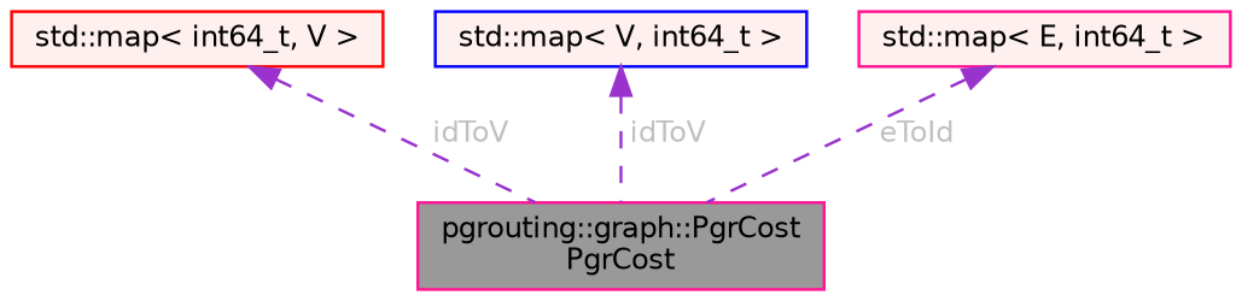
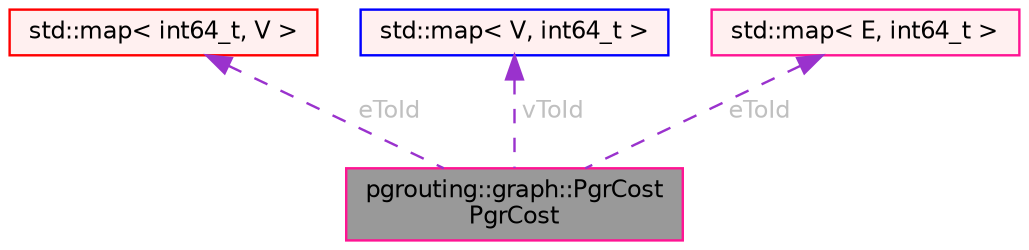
  digraph {
    node [color=deeppink fillcolor="#FFF0F0" fontname=Helvetica fontsize=10 shape=box style=filled]
    edge [color=darkorchid3 dir=back fontcolor=grey fontname=Helvetica fontsize=10 labelfontname=Helvetica labelfontsize=10 style=dashed]
    n1 [fillcolor=grey60 fontcolor=black height=0.2 label="pgrouting::graph::PgrCost\lPgrCost" width=0.4]
    n2 [color=red height=0.2 label="std::map\< int64_t, V \>" width=0.4]
    n3 [color=blue height=0.2 label="std::map\< V, int64_t \>" width=0.4]
    n4 [height=0.2 label="std::map\< E, int64_t \>" width=0.4]
-   n2 -> n1 [label=" idToV"]
-   n3 -> n1 [label=" idToV"]
+   n2 -> n1 [label=" eToId"]
+   n3 -> n1 [label=" vToId"]
    n4 -> n1 [label=" eToId"]
  }
